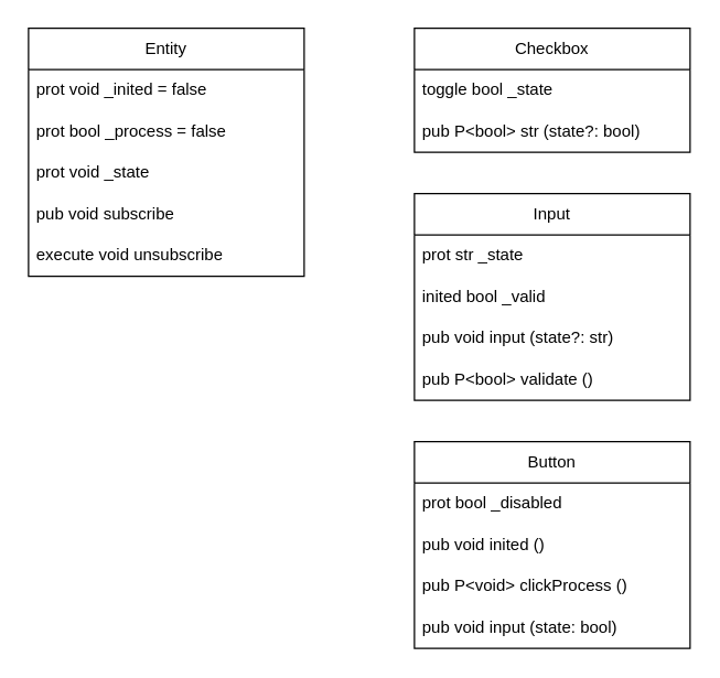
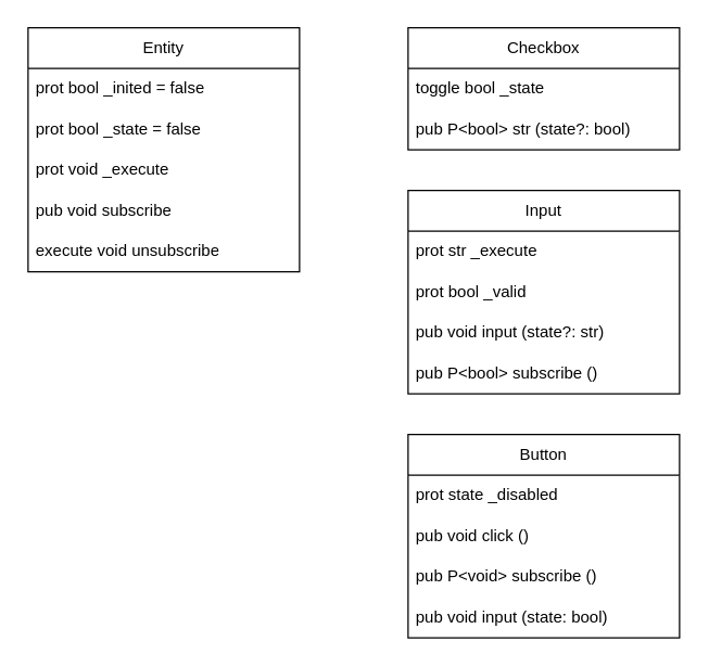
  <mxCell id="0" />
  <mxCell id="1" parent="0" />
  <mxCell id="2" value="Entity" style="swimlane;fontStyle=0;childLayout=stackLayout;horizontal=1;startSize=30;horizontalStack=0;resizeParent=1;resizeParentMax=0;resizeLast=0;collapsible=1;marginBottom=0;whiteSpace=wrap;html=1;" vertex="1" parent="1"><mxGeometry x="20" y="20" width="200" height="180" as="geometry"><mxRectangle x="80" y="200" width="70" height="30" as="alternateBounds" /></mxGeometry></mxCell>
- <mxCell id="3" value="prot void _inited = false" style="text;strokeColor=none;fillColor=none;align=left;verticalAlign=middle;spacingLeft=4;spacingRight=4;overflow=hidden;points=[[0,0.5],[1,0.5]];portConstraint=eastwest;rotatable=0;whiteSpace=wrap;html=1;" vertex="1" parent="2"><mxGeometry y="30" width="200" height="30" as="geometry" /></mxCell>
- <mxCell id="4" value="prot bool _process = false" style="text;strokeColor=none;fillColor=none;align=left;verticalAlign=middle;spacingLeft=4;spacingRight=4;overflow=hidden;points=[[0,0.5],[1,0.5]];portConstraint=eastwest;rotatable=0;whiteSpace=wrap;html=1;" vertex="1" parent="2"><mxGeometry y="60" width="200" height="30" as="geometry" /></mxCell>
- <mxCell id="5" value="prot void _state" style="text;strokeColor=none;fillColor=none;align=left;verticalAlign=middle;spacingLeft=4;spacingRight=4;overflow=hidden;points=[[0,0.5],[1,0.5]];portConstraint=eastwest;rotatable=0;whiteSpace=wrap;html=1;" vertex="1" parent="2"><mxGeometry y="90" width="200" height="30" as="geometry" /></mxCell>
+ <mxCell id="3" value="prot bool _inited = false" style="text;strokeColor=none;fillColor=none;align=left;verticalAlign=middle;spacingLeft=4;spacingRight=4;overflow=hidden;points=[[0,0.5],[1,0.5]];portConstraint=eastwest;rotatable=0;whiteSpace=wrap;html=1;" vertex="1" parent="2"><mxGeometry y="30" width="200" height="30" as="geometry" /></mxCell>
+ <mxCell id="4" value="prot bool _state = false" style="text;strokeColor=none;fillColor=none;align=left;verticalAlign=middle;spacingLeft=4;spacingRight=4;overflow=hidden;points=[[0,0.5],[1,0.5]];portConstraint=eastwest;rotatable=0;whiteSpace=wrap;html=1;" vertex="1" parent="2"><mxGeometry y="60" width="200" height="30" as="geometry" /></mxCell>
+ <mxCell id="5" value="prot void _execute" style="text;strokeColor=none;fillColor=none;align=left;verticalAlign=middle;spacingLeft=4;spacingRight=4;overflow=hidden;points=[[0,0.5],[1,0.5]];portConstraint=eastwest;rotatable=0;whiteSpace=wrap;html=1;" vertex="1" parent="2"><mxGeometry y="90" width="200" height="30" as="geometry" /></mxCell>
  <mxCell id="6" value="pub void subscribe" style="text;strokeColor=none;fillColor=none;align=left;verticalAlign=middle;spacingLeft=4;spacingRight=4;overflow=hidden;points=[[0,0.5],[1,0.5]];portConstraint=eastwest;rotatable=0;whiteSpace=wrap;html=1;" vertex="1" parent="2"><mxGeometry y="120" width="200" height="30" as="geometry" /></mxCell>
  <mxCell id="7" value="execute void unsubscribe" style="text;strokeColor=none;fillColor=none;align=left;verticalAlign=middle;spacingLeft=4;spacingRight=4;overflow=hidden;points=[[0,0.5],[1,0.5]];portConstraint=eastwest;rotatable=0;whiteSpace=wrap;html=1;" vertex="1" parent="2"><mxGeometry y="150" width="200" height="30" as="geometry" /></mxCell>
  <mxCell id="8" value="Checkbox" style="swimlane;fontStyle=0;childLayout=stackLayout;horizontal=1;startSize=30;horizontalStack=0;resizeParent=1;resizeParentMax=0;resizeLast=0;collapsible=1;marginBottom=0;whiteSpace=wrap;html=1;" vertex="1" parent="1"><mxGeometry x="300" y="20" width="200" height="90" as="geometry"><mxRectangle x="80" y="200" width="70" height="30" as="alternateBounds" /></mxGeometry></mxCell>
  <mxCell id="9" value="toggle bool _state" style="text;strokeColor=none;fillColor=none;align=left;verticalAlign=middle;spacingLeft=4;spacingRight=4;overflow=hidden;points=[[0,0.5],[1,0.5]];portConstraint=eastwest;rotatable=0;whiteSpace=wrap;html=1;" vertex="1" parent="8"><mxGeometry y="30" width="200" height="30" as="geometry" /></mxCell>
  <mxCell id="10" value="pub P&amp;lt;bool&amp;gt; str (state?: bool)" style="text;strokeColor=none;fillColor=none;align=left;verticalAlign=middle;spacingLeft=4;spacingRight=4;overflow=hidden;points=[[0,0.5],[1,0.5]];portConstraint=eastwest;rotatable=0;whiteSpace=wrap;html=1;" vertex="1" parent="8"><mxGeometry y="60" width="200" height="30" as="geometry" /></mxCell>
  <mxCell id="11" value="Input" style="swimlane;fontStyle=0;childLayout=stackLayout;horizontal=1;startSize=30;horizontalStack=0;resizeParent=1;resizeParentMax=0;resizeLast=0;collapsible=1;marginBottom=0;whiteSpace=wrap;html=1;" vertex="1" parent="1"><mxGeometry x="300" y="140" width="200" height="150" as="geometry"><mxRectangle x="80" y="200" width="70" height="30" as="alternateBounds" /></mxGeometry></mxCell>
- <mxCell id="12" value="prot str _state" style="text;strokeColor=none;fillColor=none;align=left;verticalAlign=middle;spacingLeft=4;spacingRight=4;overflow=hidden;points=[[0,0.5],[1,0.5]];portConstraint=eastwest;rotatable=0;whiteSpace=wrap;html=1;" vertex="1" parent="11"><mxGeometry y="30" width="200" height="30" as="geometry" /></mxCell>
- <mxCell id="13" value="inited bool _valid" style="text;strokeColor=none;fillColor=none;align=left;verticalAlign=middle;spacingLeft=4;spacingRight=4;overflow=hidden;points=[[0,0.5],[1,0.5]];portConstraint=eastwest;rotatable=0;whiteSpace=wrap;html=1;" vertex="1" parent="11"><mxGeometry y="60" width="200" height="30" as="geometry" /></mxCell>
+ <mxCell id="12" value="prot str _execute" style="text;strokeColor=none;fillColor=none;align=left;verticalAlign=middle;spacingLeft=4;spacingRight=4;overflow=hidden;points=[[0,0.5],[1,0.5]];portConstraint=eastwest;rotatable=0;whiteSpace=wrap;html=1;" vertex="1" parent="11"><mxGeometry y="30" width="200" height="30" as="geometry" /></mxCell>
+ <mxCell id="13" value="prot bool _valid" style="text;strokeColor=none;fillColor=none;align=left;verticalAlign=middle;spacingLeft=4;spacingRight=4;overflow=hidden;points=[[0,0.5],[1,0.5]];portConstraint=eastwest;rotatable=0;whiteSpace=wrap;html=1;" vertex="1" parent="11"><mxGeometry y="60" width="200" height="30" as="geometry" /></mxCell>
  <mxCell id="14" value="pub void input (state?: str)" style="text;strokeColor=none;fillColor=none;align=left;verticalAlign=middle;spacingLeft=4;spacingRight=4;overflow=hidden;points=[[0,0.5],[1,0.5]];portConstraint=eastwest;rotatable=0;whiteSpace=wrap;html=1;" vertex="1" parent="11"><mxGeometry y="90" width="200" height="30" as="geometry" /></mxCell>
- <mxCell id="15" value="pub P&amp;lt;bool&amp;gt; validate ()" style="text;strokeColor=none;fillColor=none;align=left;verticalAlign=middle;spacingLeft=4;spacingRight=4;overflow=hidden;points=[[0,0.5],[1,0.5]];portConstraint=eastwest;rotatable=0;whiteSpace=wrap;html=1;" vertex="1" parent="11"><mxGeometry y="120" width="200" height="30" as="geometry" /></mxCell>
+ <mxCell id="15" value="pub P&amp;lt;bool&amp;gt; subscribe ()" style="text;strokeColor=none;fillColor=none;align=left;verticalAlign=middle;spacingLeft=4;spacingRight=4;overflow=hidden;points=[[0,0.5],[1,0.5]];portConstraint=eastwest;rotatable=0;whiteSpace=wrap;html=1;" vertex="1" parent="11"><mxGeometry y="120" width="200" height="30" as="geometry" /></mxCell>
  <mxCell id="16" value="Button" style="swimlane;fontStyle=0;childLayout=stackLayout;horizontal=1;startSize=30;horizontalStack=0;resizeParent=1;resizeParentMax=0;resizeLast=0;collapsible=1;marginBottom=0;whiteSpace=wrap;html=1;" vertex="1" parent="1"><mxGeometry x="300" y="320" width="200" height="150" as="geometry"><mxRectangle x="80" y="200" width="70" height="30" as="alternateBounds" /></mxGeometry></mxCell>
- <mxCell id="17" value="prot bool _disabled" style="text;strokeColor=none;fillColor=none;align=left;verticalAlign=middle;spacingLeft=4;spacingRight=4;overflow=hidden;points=[[0,0.5],[1,0.5]];portConstraint=eastwest;rotatable=0;whiteSpace=wrap;html=1;" vertex="1" parent="16"><mxGeometry y="30" width="200" height="30" as="geometry" /></mxCell>
- <mxCell id="18" value="pub void inited ()" style="text;strokeColor=none;fillColor=none;align=left;verticalAlign=middle;spacingLeft=4;spacingRight=4;overflow=hidden;points=[[0,0.5],[1,0.5]];portConstraint=eastwest;rotatable=0;whiteSpace=wrap;html=1;" vertex="1" parent="16"><mxGeometry y="60" width="200" height="30" as="geometry" /></mxCell>
- <mxCell id="19" value="pub P&amp;lt;void&amp;gt; clickProcess ()" style="text;strokeColor=none;fillColor=none;align=left;verticalAlign=middle;spacingLeft=4;spacingRight=4;overflow=hidden;points=[[0,0.5],[1,0.5]];portConstraint=eastwest;rotatable=0;whiteSpace=wrap;html=1;" vertex="1" parent="16"><mxGeometry y="90" width="200" height="30" as="geometry" /></mxCell>
+ <mxCell id="17" value="prot state _disabled" style="text;strokeColor=none;fillColor=none;align=left;verticalAlign=middle;spacingLeft=4;spacingRight=4;overflow=hidden;points=[[0,0.5],[1,0.5]];portConstraint=eastwest;rotatable=0;whiteSpace=wrap;html=1;" vertex="1" parent="16"><mxGeometry y="30" width="200" height="30" as="geometry" /></mxCell>
+ <mxCell id="18" value="pub void click ()" style="text;strokeColor=none;fillColor=none;align=left;verticalAlign=middle;spacingLeft=4;spacingRight=4;overflow=hidden;points=[[0,0.5],[1,0.5]];portConstraint=eastwest;rotatable=0;whiteSpace=wrap;html=1;" vertex="1" parent="16"><mxGeometry y="60" width="200" height="30" as="geometry" /></mxCell>
+ <mxCell id="19" value="pub P&amp;lt;void&amp;gt; subscribe ()" style="text;strokeColor=none;fillColor=none;align=left;verticalAlign=middle;spacingLeft=4;spacingRight=4;overflow=hidden;points=[[0,0.5],[1,0.5]];portConstraint=eastwest;rotatable=0;whiteSpace=wrap;html=1;" vertex="1" parent="16"><mxGeometry y="90" width="200" height="30" as="geometry" /></mxCell>
  <mxCell id="20" value="pub void input (state: bool)" style="text;strokeColor=none;fillColor=none;align=left;verticalAlign=middle;spacingLeft=4;spacingRight=4;overflow=hidden;points=[[0,0.5],[1,0.5]];portConstraint=eastwest;rotatable=0;whiteSpace=wrap;html=1;" vertex="1" parent="16"><mxGeometry y="120" width="200" height="30" as="geometry" /></mxCell>
